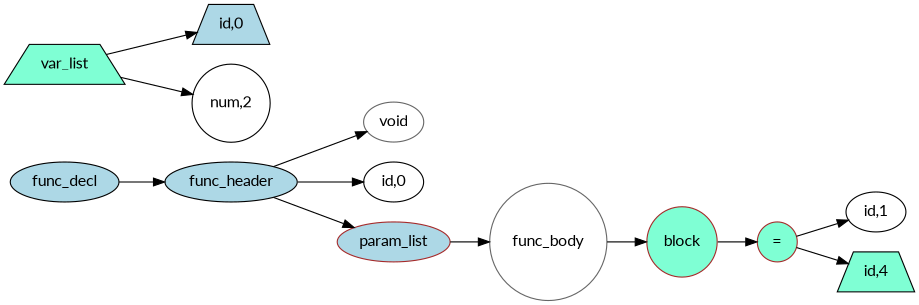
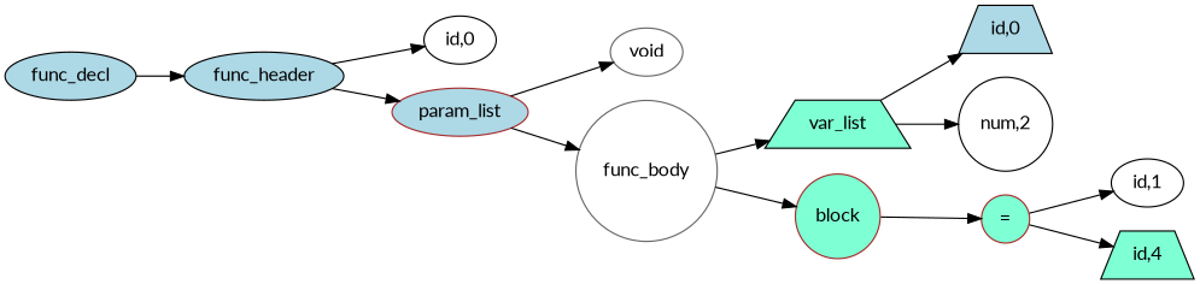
  digraph {
    fontname=Lato
    ordering=out
    rankdir=LR
    node [color=black fillcolor=white fontname=Lato shape=ellipse style=filled]
    edge [fontname=Lato]
    n1 [fillcolor=lightblue label=func_decl]
    n2 [fillcolor=lightblue label=func_header]
    n3 [color=gray40 label=void]
    n4 [label="id,0"]
    n5 [color=brown fillcolor=lightblue label=param_list]
    n6 [color=gray40 label=func_body shape=circle]
    n7 [fillcolor=aquamarine label=var_list shape=trapezium]
    n8 [color=brown fillcolor=aquamarine label=block shape=circle]
    n9 [fillcolor=lightblue label="id,0" shape=trapezium]
    n10 [label="num,2" shape=circle]
    n11 [color=brown fillcolor=aquamarine label="=" shape=circle]
    n12 [label="id,1"]
    n13 [fillcolor=aquamarine label="id,4" shape=trapezium]
    n1 -> n2
-   n2 -> n3
+   n5 -> n3
    n2 -> n4
    n2 -> n5
    n5 -> n6
+   n6 -> n7
    n6 -> n8
    n7 -> n9
    n7 -> n10
    n8 -> n11
    n11 -> n12
    n11 -> n13
  }
